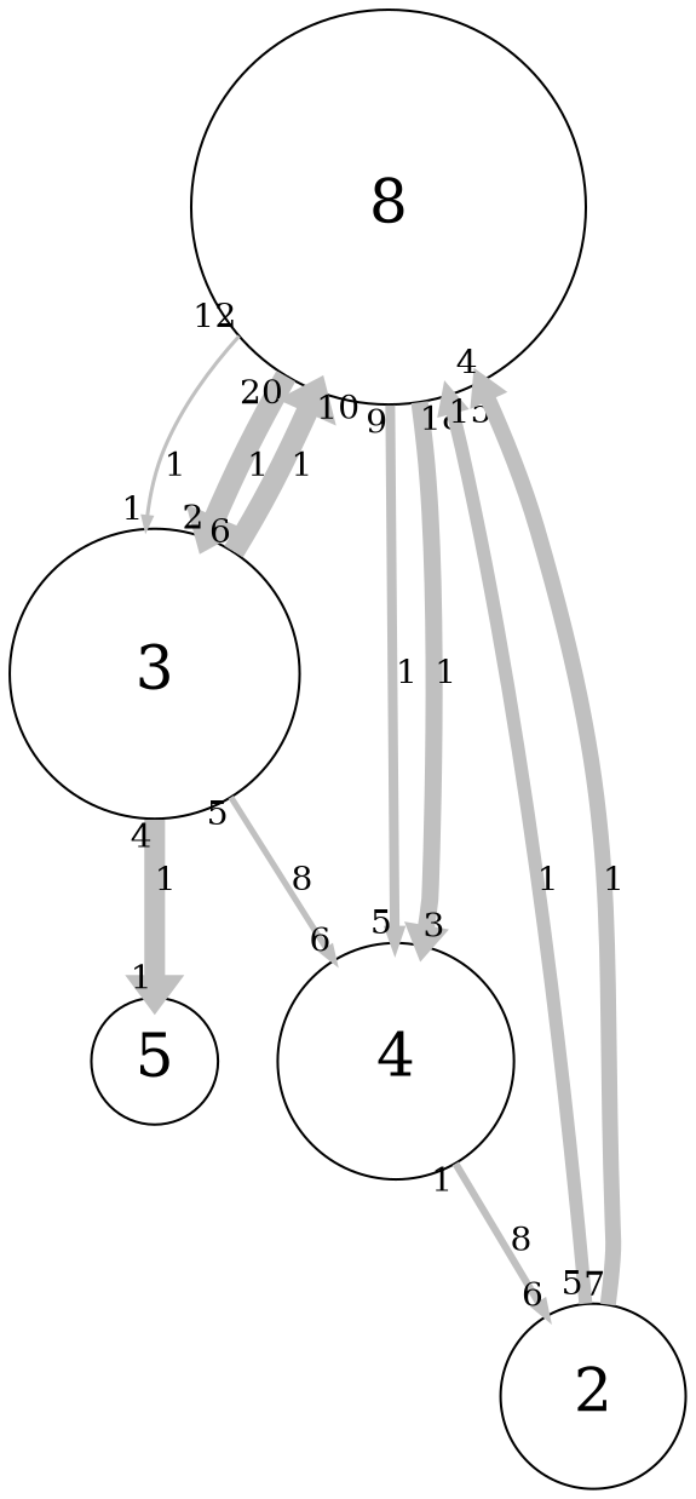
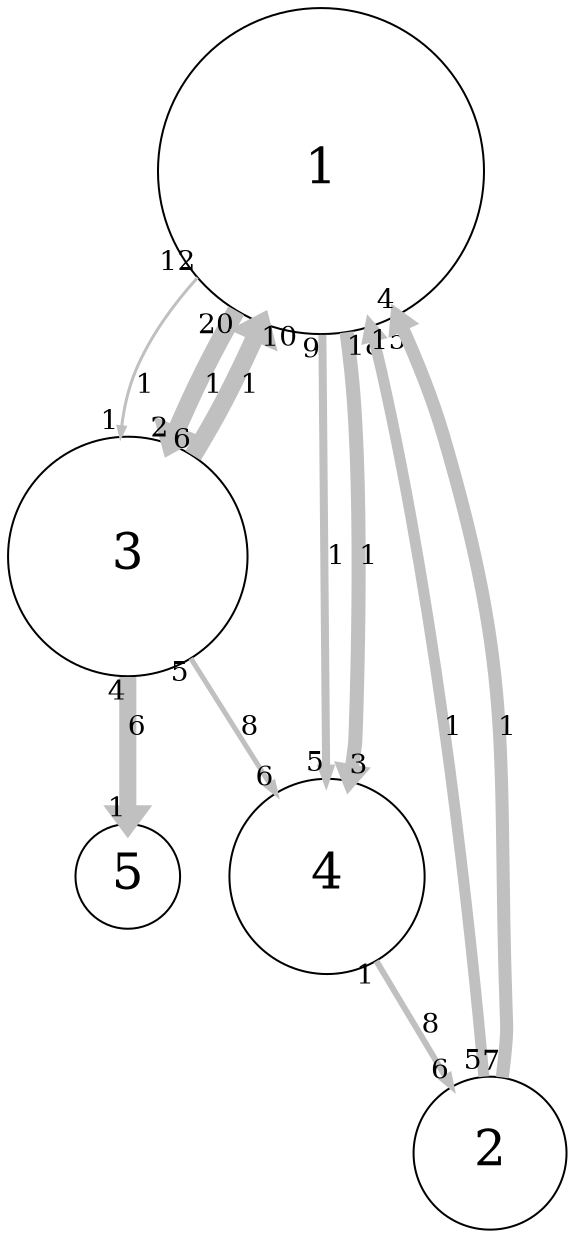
  digraph {
    rankdir=TB
    scale=1
    splines=spline
    node [fontsize=25 shape=circle]
    edge [arrowsize=0.5 capacity=1 color=grey from_pd=4 headlabel=1 penwidth=9.0 pt=3 splines=true taillabel=5 to_pd=0]
-   n1 [height=2.25 label=8 width=2.25]
+   n1 [height=2.25 label=1 width=2.25]
    n2 [height=1.65 label=3 width=1.65]
    n3 [height=1.35 label=4 width=1.35]
    n4 [height=0.71693 label=5 width=0.71693]
    n5 [height=1.05 label=2 width=1.05]
    n1 -> n2 [from_pd=11 label=1 penwidth=1.5 pt=18 taillabel=12]
    n1 -> n2 [from_pd=19 headlabel=2 label=1 taillabel=20 to_pd=1]
    n1 -> n3 [from_pd=8 headlabel=5 label=1 penwidth=4.0 pt=13 taillabel=9 to_pd=4]
    n1 -> n3 [from_pd=17 headlabel=3 label=1 penwidth=7.0 pt=7 taillabel=18 to_pd=2]
    n2 -> n1 [from_pd=5 headlabel=10 label=1 taillabel=6 to_pd=9]
    n2 -> n3 [headlabel=6 label=8 penwidth=2.5 pt=16 to_pd=5]
-   n2 -> n4 [from_pd=3 label=1 penwidth=8.5 pt=4 taillabel=4]
+   n2 -> n4 [from_pd=3 label=6 penwidth=8.5 pt=4 taillabel=4]
    n3 -> n5 [from_pd=0 headlabel=6 label=8 penwidth=3.0 pt=15 taillabel=1 to_pd=5]
    n5 -> n1 [headlabel=15 label=1 penwidth=5.5 pt=10 to_pd=14]
    n5 -> n1 [from_pd=6 headlabel=4 label=1 penwidth=6.5 pt=8 taillabel=7 to_pd=3]
  }
